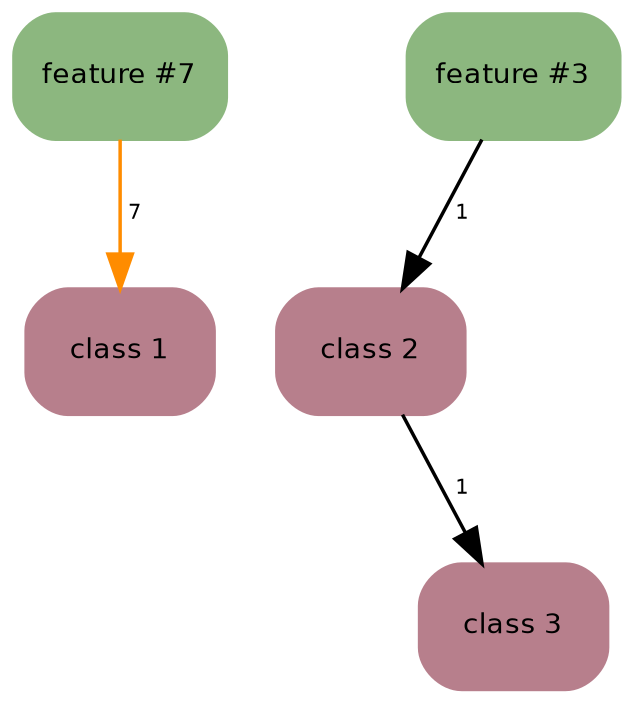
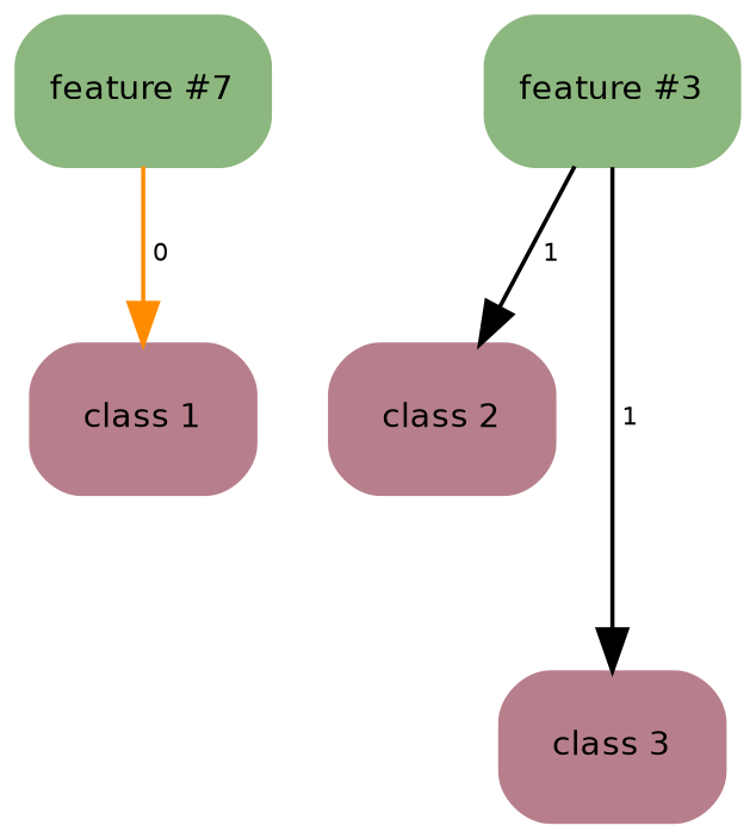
  digraph {
    node [color="#B77F8C" fillcolor="#B77F8C" fontname=helvetica fontsize=8 shape=box style="filled, rounded"]
    edge [color=black fontname=helvetica fontsize=6]
    n1 [color="#8CB77F" fillcolor="#8CB77F" label=<feature #7>]
    n2 [label=<class 1>]
    n3 [color="#8CB77F" fillcolor="#8CB77F" label=<feature #3>]
    n4 [label=<class 2>]
    n5 [label=<class 3>]
-   n1 -> n2 [color=darkorange label=" 7 "]
+   n1 -> n2 [color=darkorange label=" 0 "]
    n3 -> n4 [label=" 1 "]
-   n4 -> n5 [label=" 1 "]
+   n3 -> n5 [label=" 1 "]
  }
